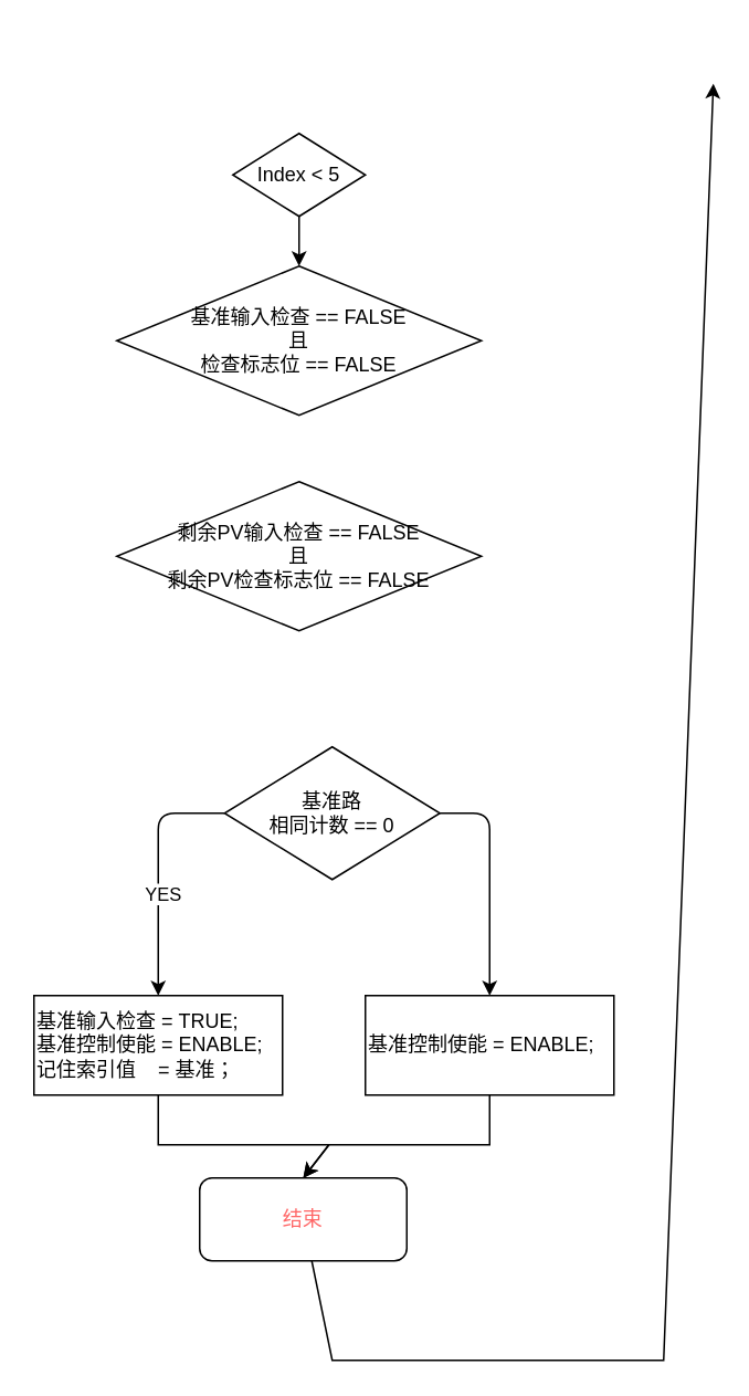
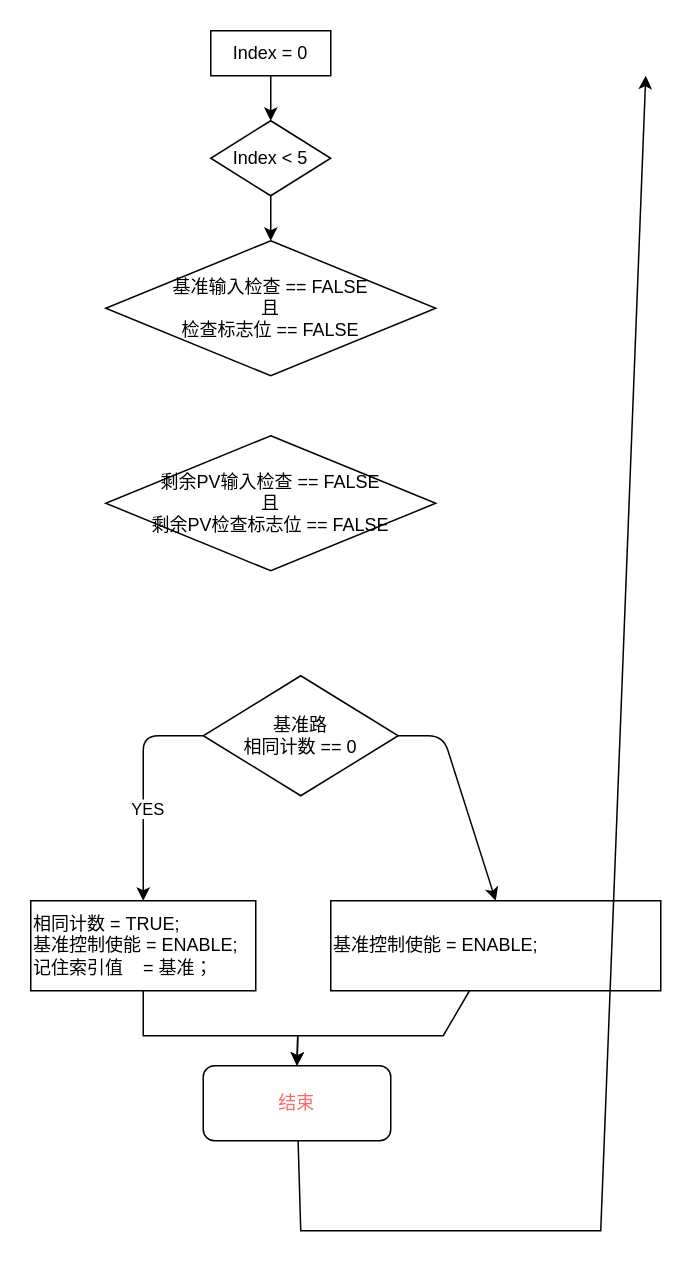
  <mxCell id="0" />
  <mxCell id="1" parent="0" />
  <mxCell id="2" value="基准输入检查 == FALSE&lt;br&gt;且&lt;br&gt;检查标志位 == FALSE" style="rhombus;whiteSpace=wrap;html=1;fillColor=none;" vertex="1" parent="1"><mxGeometry x="70" y="160" width="220" height="90" as="geometry" /></mxCell>
  <mxCell id="3" style="edgeStyle=none;html=1;exitX=0;exitY=0.5;exitDx=0;exitDy=0;" edge="1" parent="1" source="6" target="8"><mxGeometry relative="1" as="geometry"><Array as="points"><mxPoint x="95" y="490" /></Array></mxGeometry></mxCell>
  <mxCell id="4" value="YES" style="edgeLabel;html=1;align=center;verticalAlign=middle;resizable=0;points=[];" vertex="1" connectable="0" parent="3"><mxGeometry x="0.168" y="2" relative="1" as="geometry"><mxPoint as="offset" /></mxGeometry></mxCell>
  <mxCell id="5" style="edgeStyle=none;html=1;exitX=1;exitY=0.5;exitDx=0;exitDy=0;entryX=0.5;entryY=0;entryDx=0;entryDy=0;" edge="1" parent="1" source="6" target="10"><mxGeometry relative="1" as="geometry"><Array as="points"><mxPoint x="295" y="490" /></Array></mxGeometry></mxCell>
  <mxCell id="6" value="基准路&lt;br&gt;相同计数 == 0" style="rhombus;whiteSpace=wrap;html=1;fillColor=none;" vertex="1" parent="1"><mxGeometry x="135" y="450" width="130" height="80" as="geometry" /></mxCell>
  <mxCell id="7" style="edgeStyle=none;html=1;entryX=0.5;entryY=0;entryDx=0;entryDy=0;fontColor=#FF6666;rounded=0;" edge="1" parent="1" source="8" target="16"><mxGeometry relative="1" as="geometry"><Array as="points"><mxPoint x="95" y="690" /><mxPoint x="198" y="690" /></Array></mxGeometry></mxCell>
- <mxCell id="8" value="基准输入检查 = TRUE;&lt;br&gt;基准控制使能 = ENABLE;&lt;br&gt;记住索引值&amp;nbsp; &amp;nbsp; = 基准；" style="rounded=0;whiteSpace=wrap;html=1;fillColor=none;align=left;" vertex="1" parent="1"><mxGeometry x="20" y="600" width="150" height="60" as="geometry" /></mxCell>
+ <mxCell id="8" value="相同计数 = TRUE;&lt;br&gt;基准控制使能 = ENABLE;&lt;br&gt;记住索引值&amp;nbsp; &amp;nbsp; = 基准；" style="rounded=0;whiteSpace=wrap;html=1;fillColor=none;align=left;" vertex="1" parent="1"><mxGeometry x="20" y="600" width="150" height="60" as="geometry" /></mxCell>
  <mxCell id="9" style="edgeStyle=none;html=1;entryX=0.5;entryY=0;entryDx=0;entryDy=0;fontColor=#FF6666;rounded=0;" edge="1" parent="1" source="10" target="16"><mxGeometry relative="1" as="geometry"><Array as="points"><mxPoint x="295" y="690" /><mxPoint x="198" y="690" /></Array></mxGeometry></mxCell>
- <mxCell id="10" value="基准控制使能 = ENABLE;" style="rounded=0;whiteSpace=wrap;html=1;fillColor=none;align=left;" vertex="1" parent="1"><mxGeometry x="220" y="600" width="150" height="60" as="geometry" /></mxCell>
+ <mxCell id="10" value="基准控制使能 = ENABLE;" style="rounded=0;whiteSpace=wrap;html=1;fillColor=none;align=left;" vertex="1" parent="1"><mxGeometry x="220" y="600" width="220" height="60" as="geometry" /></mxCell>
  <mxCell id="11" value="" style="edgeStyle=none;html=1;" edge="1" parent="1" source="12" target="2"><mxGeometry relative="1" as="geometry" /></mxCell>
  <mxCell id="12" value="Index &amp;lt; 5" style="rhombus;whiteSpace=wrap;html=1;fillColor=none;" vertex="1" parent="1"><mxGeometry x="140" y="80" width="80" height="50" as="geometry" /></mxCell>
+ <mxCell id="13" value="" style="edgeStyle=none;html=1;" edge="1" parent="1" source="14" target="12"><mxGeometry relative="1" as="geometry" /></mxCell>
+ <mxCell id="14" value="Index = 0" style="rounded=0;whiteSpace=wrap;html=1;fillColor=none;" vertex="1" parent="1"><mxGeometry x="140" y="20" width="80" height="30" as="geometry" /></mxCell>
  <mxCell id="15" style="edgeStyle=none;rounded=0;html=1;fontColor=#FF6666;" edge="1" parent="1" source="16"><mxGeometry relative="1" as="geometry"><mxPoint x="430" y="50" as="targetPoint" /><Array as="points"><mxPoint x="200" y="820" /><mxPoint x="400" y="820" /></Array></mxGeometry></mxCell>
- <mxCell id="16" value="&lt;font color=&quot;#ff6666&quot;&gt;结束&lt;/font&gt;" style="rounded=1;whiteSpace=wrap;html=1;fillColor=none;" vertex="1" parent="1"><mxGeometry x="120" y="710" width="125" height="50" as="geometry" /></mxCell>
+ <mxCell id="16" value="&lt;font color=&quot;#ff6666&quot;&gt;结束&lt;/font&gt;" style="rounded=1;whiteSpace=wrap;html=1;fillColor=none;" vertex="1" parent="1"><mxGeometry x="135" y="710" width="125" height="50" as="geometry" /></mxCell>
  <mxCell id="17" value="剩余PV输入检查 == FALSE&lt;br&gt;且&lt;br&gt;剩余PV检查标志位 == FALSE" style="rhombus;whiteSpace=wrap;html=1;fillColor=none;" vertex="1" parent="1"><mxGeometry x="70" y="290" width="220" height="90" as="geometry" /></mxCell>
